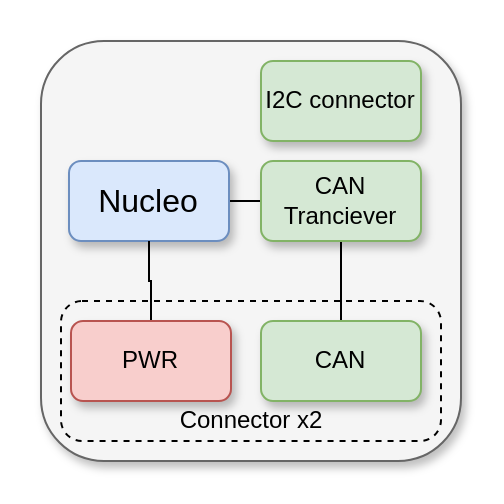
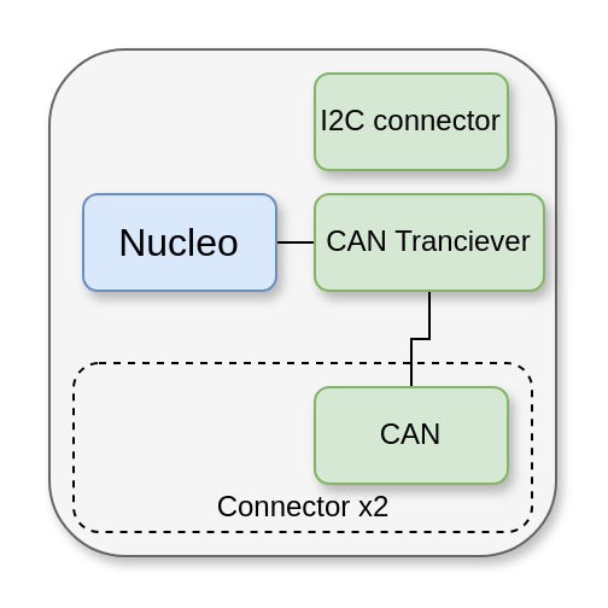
  <mxCell id="0" />
  <mxCell id="1" parent="0" />
  <mxCell id="2" value="" style="rounded=1;whiteSpace=wrap;html=1;fillColor=#f5f5f5;fontColor=#333333;strokeColor=#666666;shadow=1;" parent="1" vertex="1"><mxGeometry x="20" y="20" width="210" height="210" as="geometry" /></mxCell>
  <mxCell id="3" value="" style="rounded=1;whiteSpace=wrap;html=1;fillColor=none;dashed=1;" parent="1" vertex="1"><mxGeometry x="30" y="150" width="190" height="70" as="geometry" /></mxCell>
  <mxCell id="4" style="edgeStyle=orthogonalEdgeStyle;rounded=0;orthogonalLoop=1;jettySize=auto;html=1;exitX=1;exitY=0.5;exitDx=0;exitDy=0;entryX=0;entryY=0.5;entryDx=0;entryDy=0;endArrow=none;endFill=0;" parent="1" source="5" target="8" edge="1"><mxGeometry relative="1" as="geometry" /></mxCell>
  <mxCell id="5" value="&lt;font style=&quot;font-size: 16px&quot;&gt;Nucleo&lt;/font&gt;" style="rounded=1;whiteSpace=wrap;html=1;fillColor=#dae8fc;strokeColor=#6c8ebf;shadow=1;" parent="1" vertex="1"><mxGeometry x="34" y="80" width="80" height="40" as="geometry" /></mxCell>
  <mxCell id="6" value="I2C connector" style="rounded=1;whiteSpace=wrap;html=1;fillColor=#d5e8d4;strokeColor=#82b366;shadow=1;" parent="1" vertex="1"><mxGeometry x="130" y="30" width="80" height="40" as="geometry" /></mxCell>
  <mxCell id="7" style="edgeStyle=orthogonalEdgeStyle;rounded=0;orthogonalLoop=1;jettySize=auto;html=1;exitX=0.5;exitY=1;exitDx=0;exitDy=0;entryX=0.5;entryY=0;entryDx=0;entryDy=0;endArrow=none;endFill=0;" parent="1" source="8" target="11" edge="1"><mxGeometry relative="1" as="geometry" /></mxCell>
- <mxCell id="8" value="CAN Tranciever" style="rounded=1;whiteSpace=wrap;html=1;fillColor=#d5e8d4;strokeColor=#82b366;shadow=1;" parent="1" vertex="1"><mxGeometry x="130" y="80" width="80" height="40" as="geometry" /></mxCell>
- <mxCell id="9" style="edgeStyle=orthogonalEdgeStyle;rounded=0;orthogonalLoop=1;jettySize=auto;html=1;entryX=0.5;entryY=1;entryDx=0;entryDy=0;exitX=0.5;exitY=0;exitDx=0;exitDy=0;endArrow=none;endFill=0;" parent="1" source="10" target="5" edge="1"><mxGeometry relative="1" as="geometry" /></mxCell>
- <mxCell id="10" value="PWR" style="rounded=1;whiteSpace=wrap;html=1;fillColor=#f8cecc;strokeColor=#b85450;shadow=1;" parent="1" vertex="1"><mxGeometry x="35" y="160" width="80" height="40" as="geometry" /></mxCell>
+ <mxCell id="8" value="CAN Tranciever" style="rounded=1;whiteSpace=wrap;html=1;fillColor=#d5e8d4;strokeColor=#82b366;shadow=1;" parent="1" vertex="1"><mxGeometry x="130" y="80" width="95" height="40" as="geometry" /></mxCell>
  <mxCell id="11" value="CAN" style="rounded=1;whiteSpace=wrap;html=1;fillColor=#d5e8d4;strokeColor=#82b366;shadow=1;" parent="1" vertex="1"><mxGeometry x="130" y="160" width="80" height="40" as="geometry" /></mxCell>
  <mxCell id="12" value="Connector x2" style="text;html=1;align=center;verticalAlign=middle;resizable=0;points=[];autosize=1;" parent="1" vertex="1"><mxGeometry x="80" y="200" width="90" height="20" as="geometry" /></mxCell>
